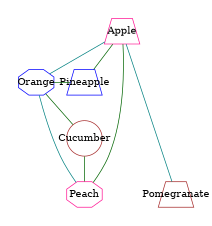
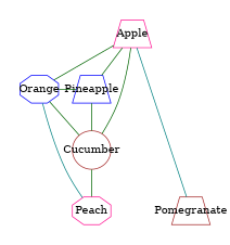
  graph {
    node [color=blue fixedsize=true shape=trapezium]
    edge [color=darkgreen]
    n1 [label=Pineapple width=0.7]
    n2 [label=Orange shape=octagon width=0.7]
    n3 [color=brown label=Pomegranate width=0.7]
    n4 [color=deeppink label=Peach shape=octagon width=0.7]
    n5 [color=brown label=Cucumber shape=circle width=0.7]
    n6 [color=deeppink label=Apple width=0.7]
    subgraph sub_1 {
      rank=same
      n1
      n2
    }
    subgraph sub_2 {
      rank=same
      n3
      n4
    }
+   n1 -- n5
    n2 -- n1
    n2 -- n4 [color=teal]
    n5 -- n2
    n5 -- n4
    n6 -- n1
-   n6 -- n2 [color=teal]
+   n6 -- n2
    n6 -- n3 [color=teal]
-   n6 -- n4
+   n6 -- n5
  }
